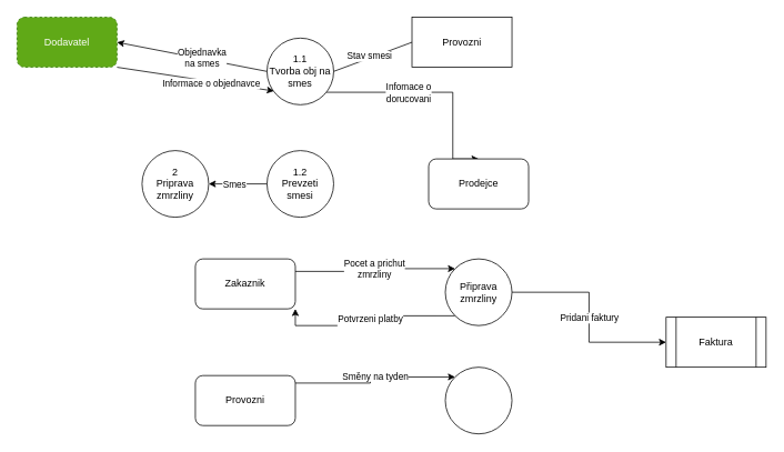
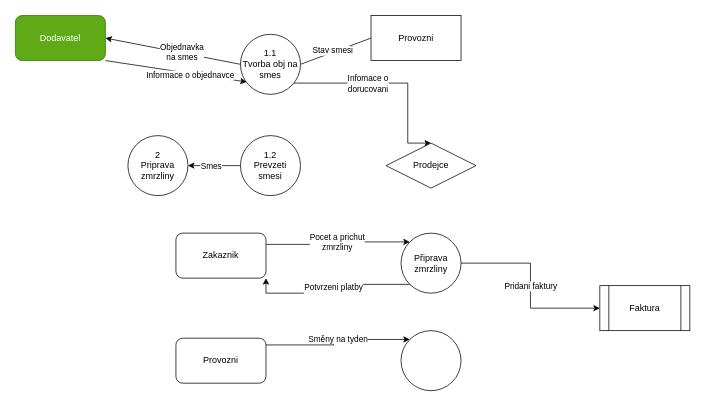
  <mxCell id="0" />
  <mxCell id="1" parent="0" />
  <mxCell id="2" value="&lt;div&gt;Pocet a prichut&lt;/div&gt;&lt;div&gt;zmrzliny&lt;/div&gt;" style="edgeStyle=orthogonalEdgeStyle;rounded=0;orthogonalLoop=1;jettySize=auto;html=1;exitX=1;exitY=0.25;exitDx=0;exitDy=0;entryX=0;entryY=0;entryDx=0;entryDy=0;" edge="1" parent="1" source="3" target="6"><mxGeometry relative="1" as="geometry" /></mxCell>
  <mxCell id="3" value="Zakaznik" style="rounded=1;whiteSpace=wrap;html=1;" vertex="1" parent="1"><mxGeometry x="234" y="310" width="120" height="60" as="geometry" /></mxCell>
  <mxCell id="4" value="Pridani faktury" style="edgeStyle=orthogonalEdgeStyle;rounded=0;orthogonalLoop=1;jettySize=auto;html=1;" edge="1" parent="1" source="6" target="7"><mxGeometry relative="1" as="geometry" /></mxCell>
  <mxCell id="5" value="&lt;div&gt;Potvrzeni platby&lt;/div&gt;&lt;div&gt;&lt;br&gt;&lt;/div&gt;" style="edgeStyle=orthogonalEdgeStyle;rounded=0;orthogonalLoop=1;jettySize=auto;html=1;exitX=0;exitY=1;exitDx=0;exitDy=0;entryX=1;entryY=1;entryDx=0;entryDy=0;" edge="1" parent="1" source="6" target="3"><mxGeometry relative="1" as="geometry" /></mxCell>
  <mxCell id="6" value="Připrava zmrzliny" style="ellipse;whiteSpace=wrap;html=1;aspect=fixed;" vertex="1" parent="1"><mxGeometry x="534" y="310" width="80" height="80" as="geometry" /></mxCell>
  <mxCell id="7" value="Faktura" style="shape=process;whiteSpace=wrap;html=1;backgroundOutline=1;" vertex="1" parent="1"><mxGeometry x="799" y="380" width="120" height="60" as="geometry" /></mxCell>
  <mxCell id="8" style="edgeStyle=orthogonalEdgeStyle;rounded=0;orthogonalLoop=1;jettySize=auto;html=1;exitX=0.997;exitY=0.15;exitDx=0;exitDy=0;exitPerimeter=0;entryX=0;entryY=0;entryDx=0;entryDy=0;" edge="1" parent="1" source="10" target="11"><mxGeometry relative="1" as="geometry" /></mxCell>
  <mxCell id="9" value="Směny na tyden" style="edgeLabel;html=1;align=center;verticalAlign=middle;resizable=0;points=[];" vertex="1" connectable="0" parent="8"><mxGeometry x="0.032" y="1" relative="1" as="geometry"><mxPoint as="offset" /></mxGeometry></mxCell>
  <mxCell id="10" value="Provozni" style="rounded=1;whiteSpace=wrap;html=1;" vertex="1" parent="1"><mxGeometry x="234" y="450" width="120" height="60" as="geometry" /></mxCell>
  <mxCell id="11" value="" style="ellipse;whiteSpace=wrap;html=1;aspect=fixed;" vertex="1" parent="1"><mxGeometry x="534" y="440" width="80" height="80" as="geometry" /></mxCell>
  <mxCell id="12" style="edgeStyle=orthogonalEdgeStyle;rounded=0;orthogonalLoop=1;jettySize=auto;html=1;entryX=0.5;entryY=0;entryDx=0;entryDy=0;" edge="1" parent="1" source="14" target="24"><mxGeometry relative="1" as="geometry"><Array as="points"><mxPoint x="360" y="110" /><mxPoint x="543" y="110" /><mxPoint x="543" y="170" /></Array></mxGeometry></mxCell>
  <mxCell id="13" value="&lt;div&gt;Infomace o&lt;/div&gt;&lt;div&gt;dorucovani&lt;/div&gt;" style="edgeLabel;html=1;align=center;verticalAlign=middle;resizable=0;points=[];" vertex="1" connectable="0" parent="12"><mxGeometry x="-0.257" relative="1" as="geometry"><mxPoint as="offset" /></mxGeometry></mxCell>
  <mxCell id="14" value="1.1&lt;br&gt;Tvorba obj na smes" style="ellipse;whiteSpace=wrap;html=1;aspect=fixed;" vertex="1" parent="1"><mxGeometry x="320" y="45" width="80" height="80" as="geometry" /></mxCell>
  <mxCell id="15" value="&lt;div&gt;1.2&lt;/div&gt;&lt;div&gt;Prevzeti smesi&lt;/div&gt;" style="ellipse;whiteSpace=wrap;html=1;aspect=fixed;" vertex="1" parent="1"><mxGeometry x="320" y="180" width="80" height="80" as="geometry" /></mxCell>
  <mxCell id="16" value="Provozni" style="rounded=0;whiteSpace=wrap;html=1;" vertex="1" parent="1"><mxGeometry x="494" y="20" width="120" height="60" as="geometry" /></mxCell>
  <mxCell id="17" value="" style="endArrow=none;html=1;rounded=0;entryX=1;entryY=0.5;entryDx=0;entryDy=0;exitX=0;exitY=0.5;exitDx=0;exitDy=0;" edge="1" parent="1" source="16" target="14"><mxGeometry width="50" height="50" relative="1" as="geometry"><mxPoint x="450" y="20" as="sourcePoint" /><mxPoint x="500" y="-30" as="targetPoint" /></mxGeometry></mxCell>
  <mxCell id="18" value="Stav smesi" style="edgeLabel;html=1;align=center;verticalAlign=middle;resizable=0;points=[];" vertex="1" connectable="0" parent="17"><mxGeometry x="0.086" y="-2" relative="1" as="geometry"><mxPoint as="offset" /></mxGeometry></mxCell>
- <mxCell id="19" value="Dodavatel" style="rounded=1;whiteSpace=wrap;html=1;fillColor=#60a917;fontColor=#ffffff;strokeColor=#2D7600;dashed=1;" vertex="1" parent="1"><mxGeometry x="20" y="20" width="120" height="60" as="geometry" /></mxCell>
+ <mxCell id="19" value="Dodavatel" style="rounded=1;whiteSpace=wrap;html=1;fillColor=#60a917;fontColor=#ffffff;strokeColor=#2D7600;" vertex="1" parent="1"><mxGeometry x="20" y="20" width="120" height="60" as="geometry" /></mxCell>
  <mxCell id="20" value="" style="endArrow=classic;html=1;rounded=0;entryX=1;entryY=0.5;entryDx=0;entryDy=0;exitX=0;exitY=0.5;exitDx=0;exitDy=0;" edge="1" parent="1" source="14" target="19"><mxGeometry width="50" height="50" relative="1" as="geometry"><mxPoint x="410" y="160" as="sourcePoint" /><mxPoint x="460" y="110" as="targetPoint" /></mxGeometry></mxCell>
  <mxCell id="21" value="&lt;div&gt;Objednavka&lt;/div&gt;&lt;div&gt;na smes&lt;/div&gt;" style="edgeLabel;html=1;align=center;verticalAlign=middle;resizable=0;points=[];" vertex="1" connectable="0" parent="20"><mxGeometry x="-0.62" y="1" relative="1" as="geometry"><mxPoint x="-44" y="-11" as="offset" /></mxGeometry></mxCell>
  <mxCell id="22" value="" style="endArrow=classic;html=1;rounded=0;entryX=0.104;entryY=0.794;entryDx=0;entryDy=0;entryPerimeter=0;exitX=1;exitY=1;exitDx=0;exitDy=0;" edge="1" parent="1" source="19" target="14"><mxGeometry width="50" height="50" relative="1" as="geometry"><mxPoint x="330" y="160" as="sourcePoint" /><mxPoint x="380" y="110" as="targetPoint" /></mxGeometry></mxCell>
  <mxCell id="23" value="Informace o objednavce" style="edgeLabel;html=1;align=center;verticalAlign=middle;resizable=0;points=[];" vertex="1" connectable="0" parent="22"><mxGeometry x="0.2" y="-2" relative="1" as="geometry"><mxPoint as="offset" /></mxGeometry></mxCell>
- <mxCell id="24" value="Prodejce" style="rounded=1;whiteSpace=wrap;html=1;" vertex="1" parent="1"><mxGeometry x="514" y="190" width="120" height="60" as="geometry" /></mxCell>
+ <mxCell id="24" value="Prodejce" style="rhombus;whiteSpace=wrap;html=1;" vertex="1" parent="1"><mxGeometry x="514" y="190" width="120" height="60" as="geometry" /></mxCell>
  <mxCell id="25" value="2&lt;br&gt;Priprava zmrzliny" style="ellipse;whiteSpace=wrap;html=1;aspect=fixed;" vertex="1" parent="1"><mxGeometry x="170" y="180" width="80" height="80" as="geometry" /></mxCell>
  <mxCell id="26" value="" style="endArrow=classic;html=1;rounded=0;entryX=1;entryY=0.5;entryDx=0;entryDy=0;exitX=0;exitY=0.5;exitDx=0;exitDy=0;" edge="1" parent="1" source="15" target="25"><mxGeometry width="50" height="50" relative="1" as="geometry"><mxPoint x="310" y="180" as="sourcePoint" /><mxPoint x="360" y="130" as="targetPoint" /></mxGeometry></mxCell>
  <mxCell id="27" value="Smes" style="edgeLabel;html=1;align=center;verticalAlign=middle;resizable=0;points=[];" vertex="1" connectable="0" parent="26"><mxGeometry x="0.149" relative="1" as="geometry"><mxPoint as="offset" /></mxGeometry></mxCell>
